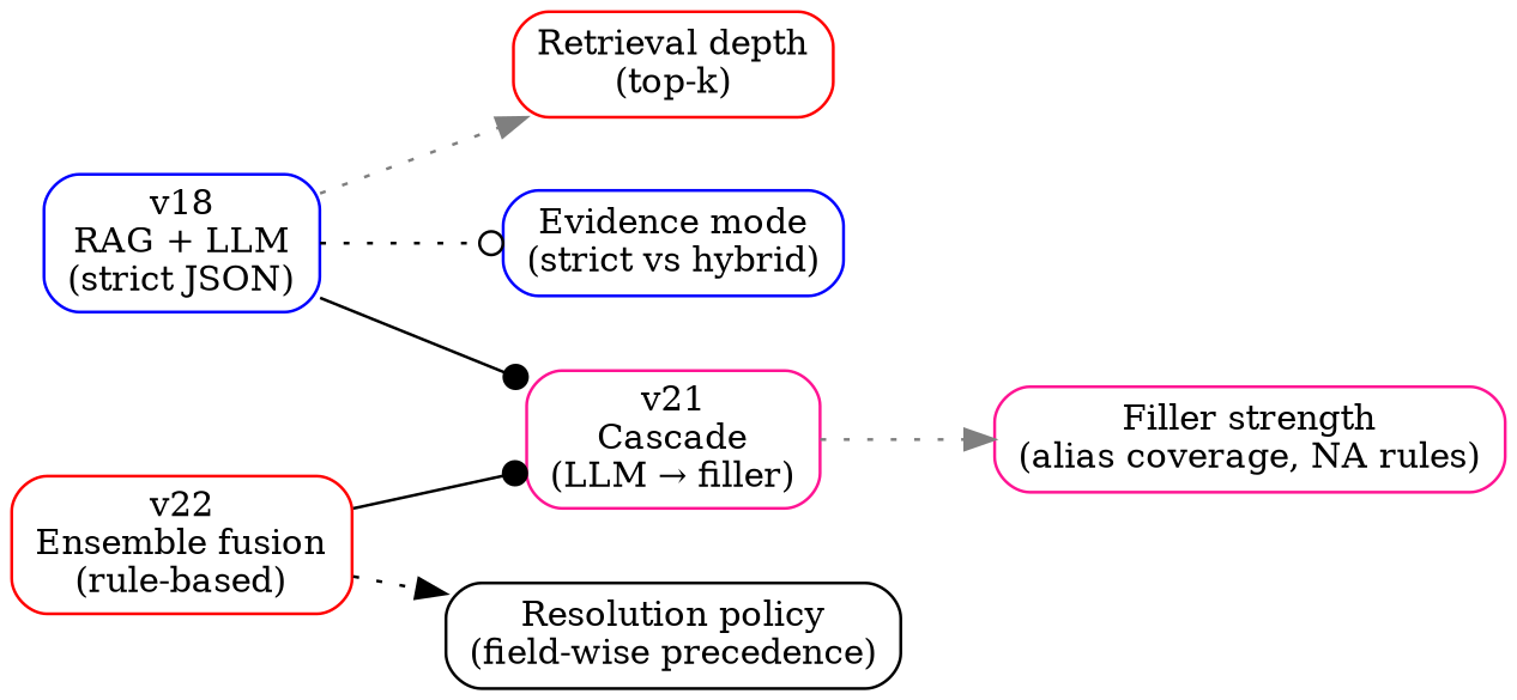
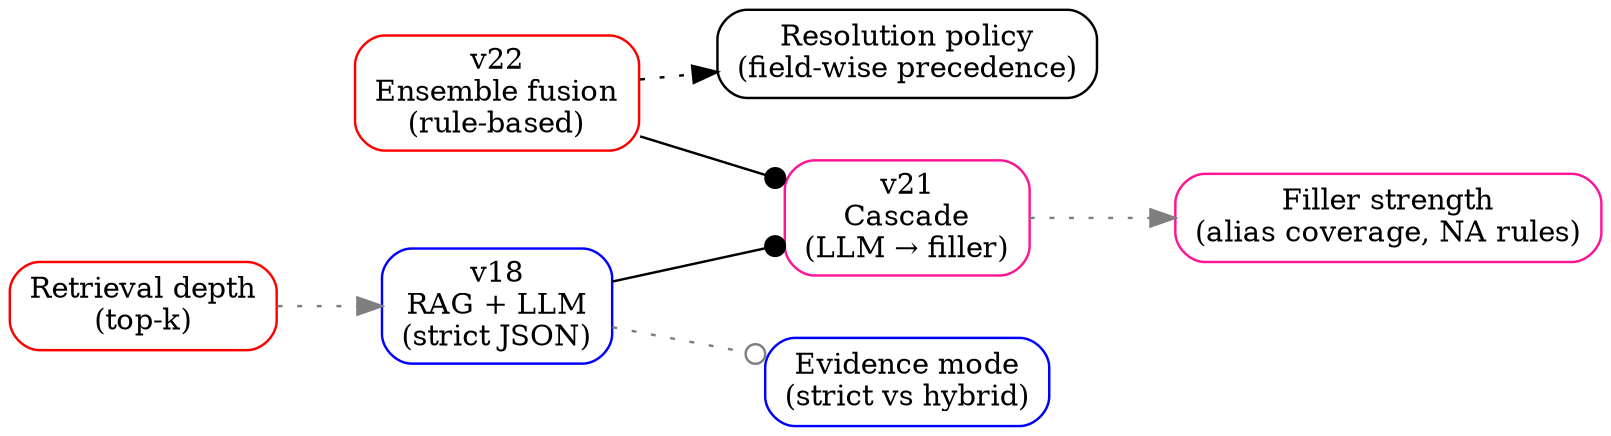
  digraph {
    nodesep=0.35
    rankdir=LR
    ranksep=0.45
    node [color=blue fillcolor=white fontsize=12 shape=box style="rounded,filled"]
    edge [arrowhead=normal color=gray50 style=dotted]
    n1 [label="v18\nRAG + LLM\n(strict JSON)"]
    n2 [color=deeppink label="v21\nCascade\n(LLM → filler)"]
    n3 [color=red label="Retrieval depth\n(top-k)"]
    n4 [label="Evidence mode\n(strict vs hybrid)"]
    n5 [color=deeppink label="Filler strength\n(alias coverage, NA rules)"]
    n6 [color=red label="v22\nEnsemble fusion\n(rule-based)"]
    n7 [color=black label="Resolution policy\n(field-wise precedence)"]
    n1 -> n2 [arrowhead=dot color="" style=""]
-   n1 -> n3
-   n1 -> n4 [arrowhead=odot color=black]
+   n3 -> n1
+   n1 -> n4 [arrowhead=odot]
    n2 -> n5
    n6 -> n2 [arrowhead=dot color="" style=""]
    n6 -> n7 [color=black]
  }
